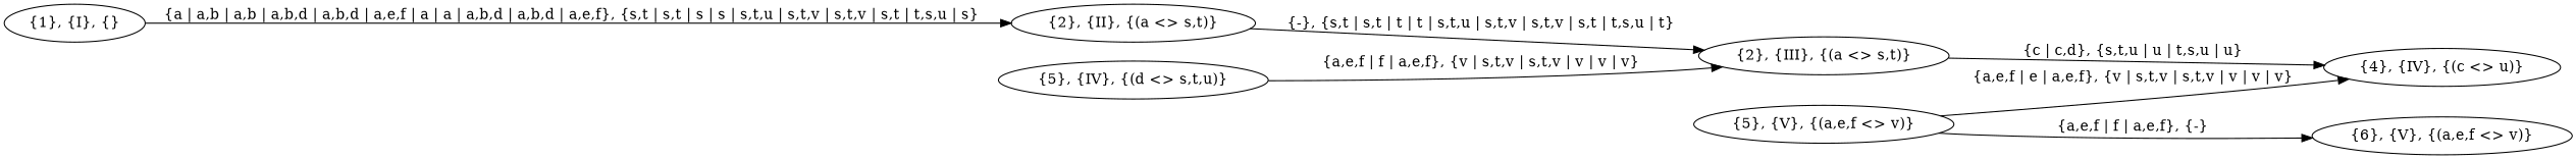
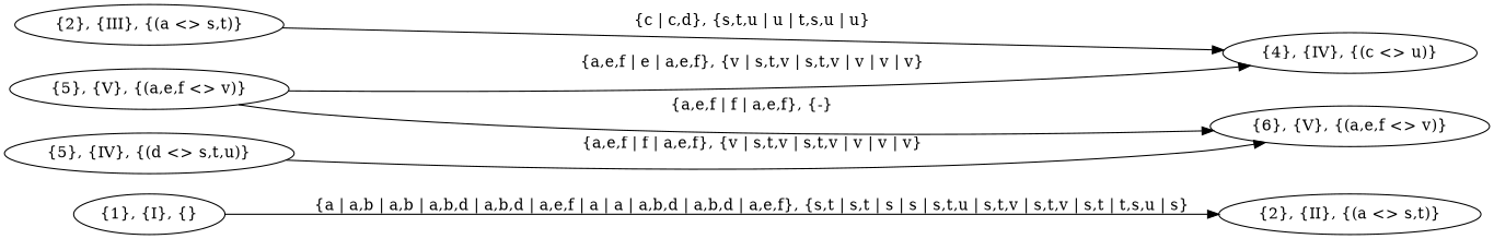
  digraph {
    rankdir=LR
    edge [gp1="a,e,f | f | a,e,f" gp2="v | s,t,v | s,t,v | v | v | v"]
    "{1}, {I}, {}" [role=start]
    "{2}, {II}, {(a <> s,t)}"
    "{2}, {III}, {(a <> s,t)}"
    "{6}, {V}, {(a,e,f <> v)}" [role=end]
    "{4}, {IV}, {(c <> u)}"
    "{5}, {IV}, {(d <> s,t,u)}"
    "{5}, {V}, {(a,e,f <> v)}"
    "{1}, {I}, {}" -> "{2}, {II}, {(a <> s,t)}" [gp1="a | a,b | a,b | a,b,d | a,b,d | a,e,f | a | a | a,b,d | a,b,d | a,e,f" gp2="s,t | s,t | s | s | s,t,u | s,t,v | s,t,v | s,t | t,s,u | s" label="{a | a,b | a,b | a,b,d | a,b,d | a,e,f | a | a | a,b,d | a,b,d | a,e,f}, {s,t | s,t | s | s | s,t,u | s,t,v | s,t,v | s,t | t,s,u | s}"]
-   "{2}, {II}, {(a <> s,t)}" -> "{2}, {III}, {(a <> s,t)}" [gp1="-" gp2="s,t | s,t | t | t | s,t,u | s,t,v | s,t,v | s,t | t,s,u | t" label="{-}, {s,t | s,t | t | t | s,t,u | s,t,v | s,t,v | s,t | t,s,u | t}"]
    "{2}, {III}, {(a <> s,t)}" -> "{4}, {IV}, {(c <> u)}" [gp1="c | c,d" gp2="s,t,u | u | t,s,u | u" label="{c | c,d}, {s,t,u | u | t,s,u | u}"]
-   "{5}, {IV}, {(d <> s,t,u)}" -> "{2}, {III}, {(a <> s,t)}" [label="{a,e,f | f | a,e,f}, {v | s,t,v | s,t,v | v | v | v}"]
+   "{5}, {IV}, {(d <> s,t,u)}" -> "{6}, {V}, {(a,e,f <> v)}" [label="{a,e,f | f | a,e,f}, {v | s,t,v | s,t,v | v | v | v}"]
    "{5}, {V}, {(a,e,f <> v)}" -> "{6}, {V}, {(a,e,f <> v)}" [gp2="-" label="{a,e,f | f | a,e,f}, {-}"]
    "{5}, {V}, {(a,e,f <> v)}" -> "{4}, {IV}, {(c <> u)}" [gp1="a,e,f | e | a,e,f" label="{a,e,f | e | a,e,f}, {v | s,t,v | s,t,v | v | v | v}"]
  }
